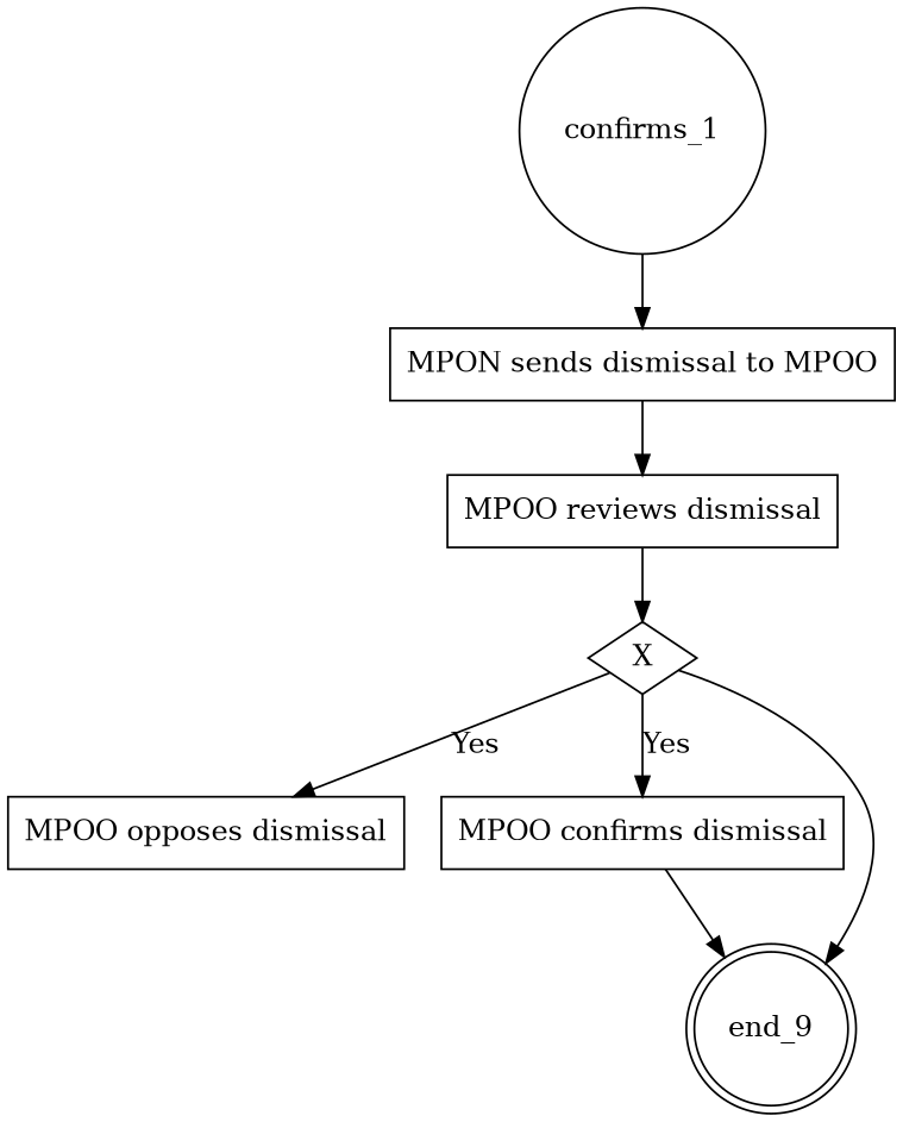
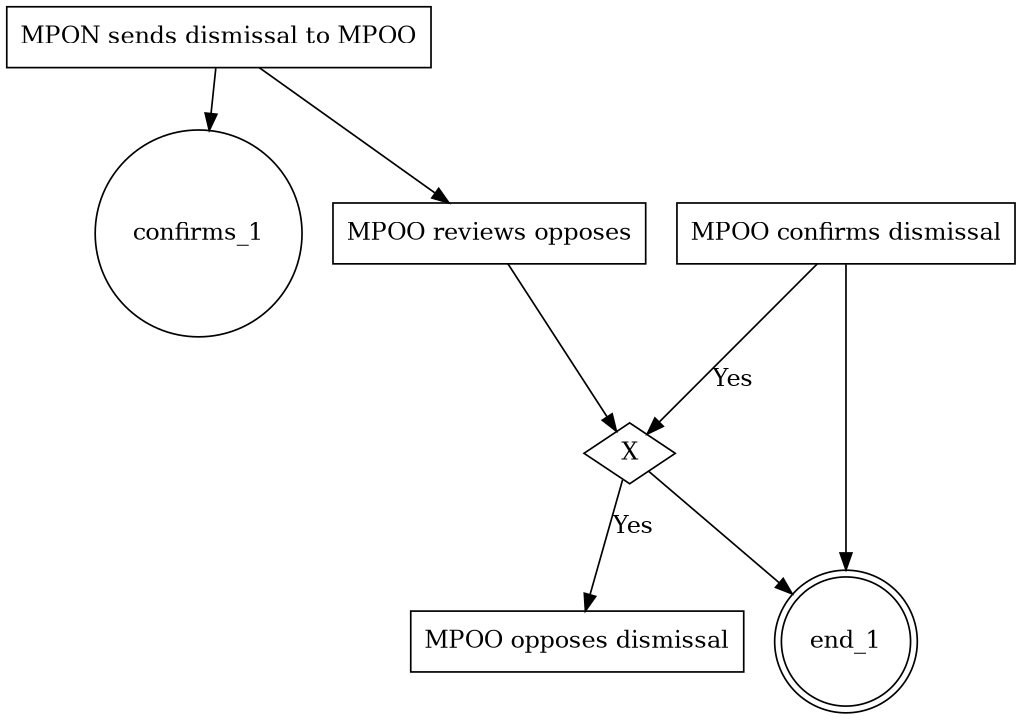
  digraph {
    node [shape=rectangle]
    n1 [label=confirms_1 shape=circle]
    n2 [label="MPON sends dismissal to MPOO"]
-   n3 [label="MPOO reviews dismissal"]
+   n3 [label="MPOO reviews opposes"]
    n4 [label=X shape=diamond]
    n5 [label="MPOO opposes dismissal"]
    n6 [label="MPOO confirms dismissal"]
-   end_1 [shape=doublecircle label=end_9]
-   n1 -> n2
+   end_1 [shape=doublecircle]
+   n2 -> n1
    n2 -> n3
    n3 -> n4
    n4 -> n5 [label=Yes]
-   n4 -> n6 [label=Yes]
+   n6 -> n4 [label=Yes]
    n4 -> end_1
    n6 -> end_1
  }
